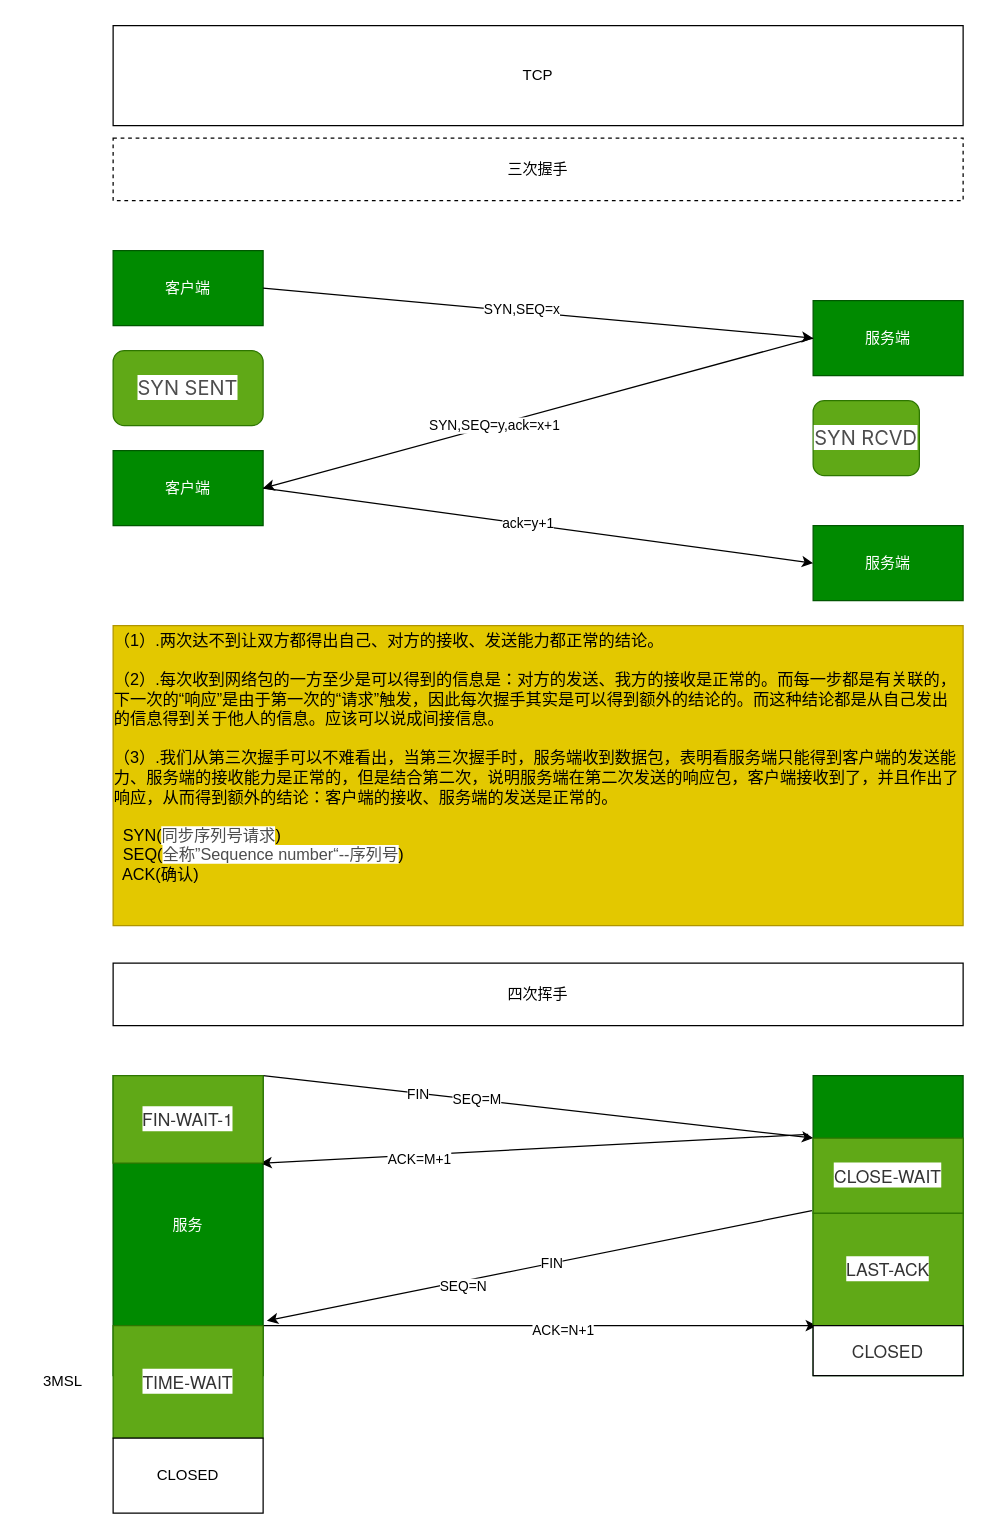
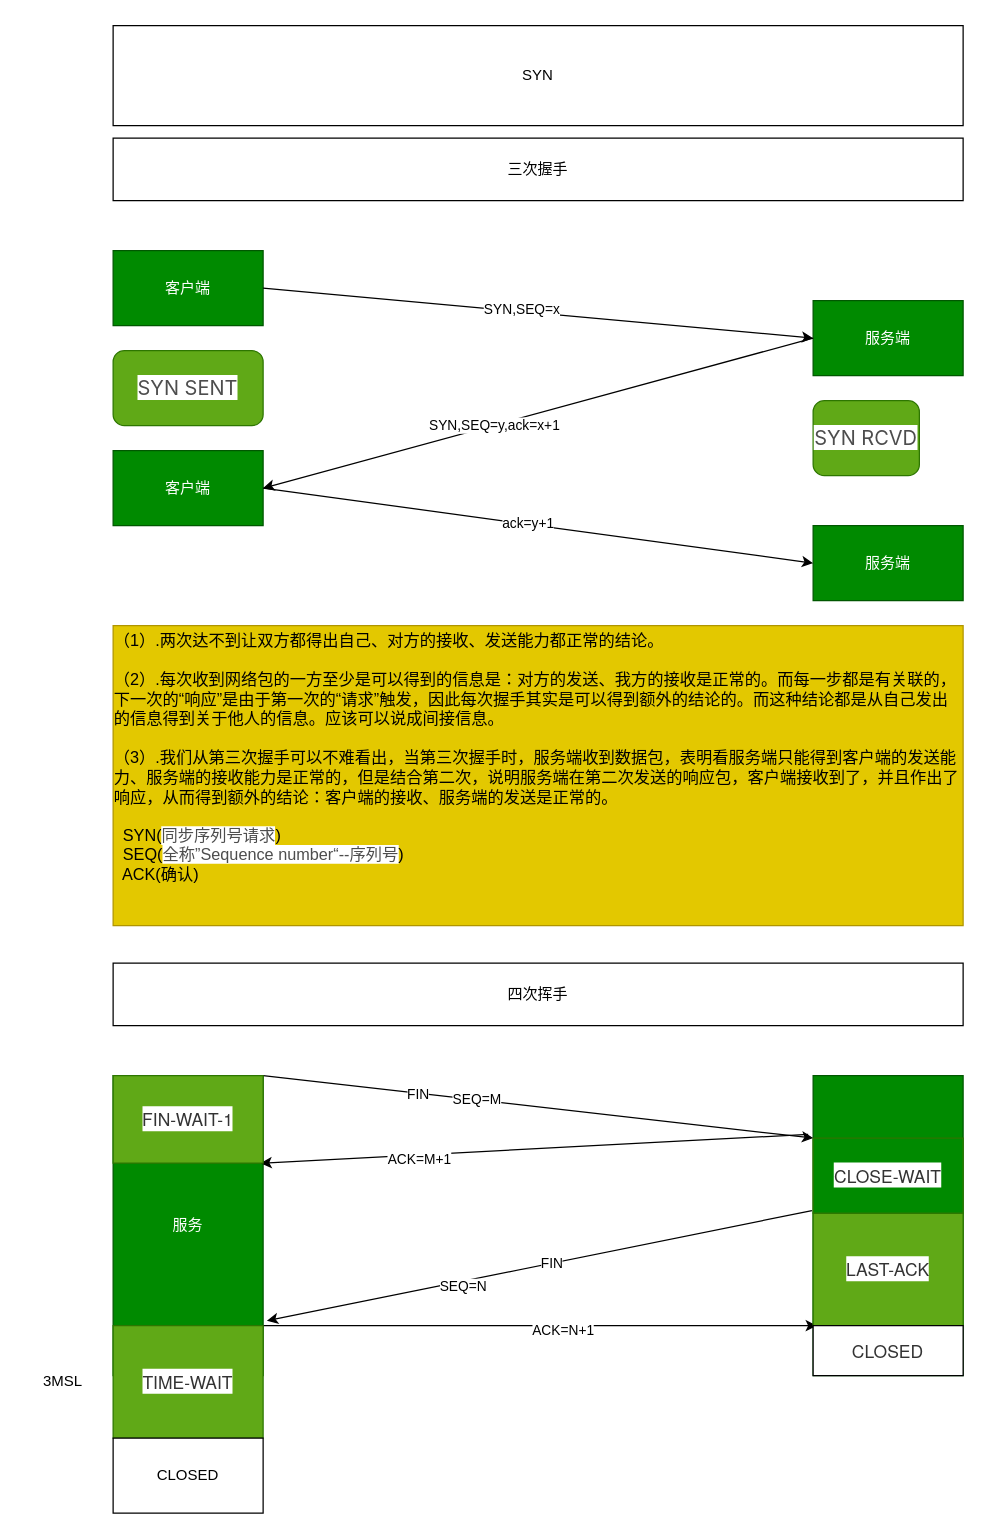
  <mxCell id="0" />
  <mxCell id="1" parent="0" />
- <mxCell id="2" value="TCP" style="rounded=0;whiteSpace=wrap;html=1;" vertex="1" parent="1"><mxGeometry x="90" y="20" width="680" height="80" as="geometry" /></mxCell>
+ <mxCell id="2" value="SYN" style="rounded=0;whiteSpace=wrap;html=1;" vertex="1" parent="1"><mxGeometry x="90" y="20" width="680" height="80" as="geometry" /></mxCell>
  <mxCell id="3" value="客户端" style="rounded=0;whiteSpace=wrap;html=1;fillColor=#008a00;fontColor=#ffffff;strokeColor=#005700;" vertex="1" parent="1"><mxGeometry x="90" y="200" width="120" height="60" as="geometry" /></mxCell>
  <mxCell id="4" value="服务端" style="rounded=0;whiteSpace=wrap;html=1;fillColor=#008a00;fontColor=#ffffff;strokeColor=#005700;" vertex="1" parent="1"><mxGeometry x="650" y="240" width="120" height="60" as="geometry" /></mxCell>
  <mxCell id="5" value="" style="endArrow=classic;html=1;rounded=0;exitX=1;exitY=0.5;exitDx=0;exitDy=0;entryX=0;entryY=0.5;entryDx=0;entryDy=0;" edge="1" parent="1" source="3" target="4"><mxGeometry width="50" height="50" relative="1" as="geometry"><mxPoint x="400" y="340" as="sourcePoint" /><mxPoint x="450" y="290" as="targetPoint" /></mxGeometry></mxCell>
  <mxCell id="6" value="SYN,SEQ=x" style="edgeLabel;html=1;align=center;verticalAlign=middle;resizable=0;points=[];" vertex="1" connectable="0" parent="5"><mxGeometry x="-0.064" y="2" relative="1" as="geometry"><mxPoint as="offset" /></mxGeometry></mxCell>
- <mxCell id="7" value="三次握手" style="rounded=0;whiteSpace=wrap;html=1;dashed=1;" vertex="1" parent="1"><mxGeometry x="90" y="110" width="680" height="50" as="geometry" /></mxCell>
+ <mxCell id="7" value="三次握手" style="rounded=0;whiteSpace=wrap;html=1;" vertex="1" parent="1"><mxGeometry x="90" y="110" width="680" height="50" as="geometry" /></mxCell>
  <mxCell id="8" value="客户端" style="rounded=0;whiteSpace=wrap;html=1;fillColor=#008a00;fontColor=#ffffff;strokeColor=#005700;" vertex="1" parent="1"><mxGeometry x="90" y="360" width="120" height="60" as="geometry" /></mxCell>
  <mxCell id="9" value="" style="endArrow=classic;html=1;rounded=0;entryX=1;entryY=0.5;entryDx=0;entryDy=0;" edge="1" parent="1" target="8"><mxGeometry width="50" height="50" relative="1" as="geometry"><mxPoint x="650" y="270" as="sourcePoint" /><mxPoint x="450" y="390" as="targetPoint" /></mxGeometry></mxCell>
  <mxCell id="10" value="SYN,SEQ=y,ack=x+1" style="edgeLabel;html=1;align=center;verticalAlign=middle;resizable=0;points=[];" vertex="1" connectable="0" parent="9"><mxGeometry x="0.164" relative="1" as="geometry"><mxPoint as="offset" /></mxGeometry></mxCell>
  <mxCell id="11" value="服务端" style="rounded=0;whiteSpace=wrap;html=1;fillColor=#008a00;fontColor=#ffffff;strokeColor=#005700;" vertex="1" parent="1"><mxGeometry x="650" y="420" width="120" height="60" as="geometry" /></mxCell>
  <mxCell id="12" value="" style="endArrow=classic;html=1;rounded=0;entryX=0;entryY=0.5;entryDx=0;entryDy=0;exitX=1;exitY=0.5;exitDx=0;exitDy=0;" edge="1" parent="1" source="8" target="11"><mxGeometry width="50" height="50" relative="1" as="geometry"><mxPoint x="210" y="330" as="sourcePoint" /><mxPoint x="450" y="390" as="targetPoint" /></mxGeometry></mxCell>
  <mxCell id="13" value="ack=y+1" style="edgeLabel;html=1;align=center;verticalAlign=middle;resizable=0;points=[];" vertex="1" connectable="0" parent="12"><mxGeometry x="-0.041" y="1" relative="1" as="geometry"><mxPoint as="offset" /></mxGeometry></mxCell>
  <mxCell id="14" value="&lt;span style=&quot;color: rgb(77, 77, 77); font-family: -apple-system, &amp;quot;SF UI Text&amp;quot;, Arial, &amp;quot;PingFang SC&amp;quot;, &amp;quot;Hiragino Sans GB&amp;quot;, &amp;quot;Microsoft YaHei&amp;quot;, &amp;quot;WenQuanYi Micro Hei&amp;quot;, sans-serif, SimHei, SimSun; font-size: 16px; text-align: justify; background-color: rgb(255, 255, 255);&quot;&gt;SYN SENT&lt;/span&gt;" style="rounded=1;whiteSpace=wrap;html=1;fillColor=#60a917;fontColor=#ffffff;strokeColor=#2D7600;" vertex="1" parent="1"><mxGeometry x="90" y="280" width="120" height="60" as="geometry" /></mxCell>
  <mxCell id="15" value="&lt;span style=&quot;color: rgb(77, 77, 77); font-family: -apple-system, &amp;quot;SF UI Text&amp;quot;, Arial, &amp;quot;PingFang SC&amp;quot;, &amp;quot;Hiragino Sans GB&amp;quot;, &amp;quot;Microsoft YaHei&amp;quot;, &amp;quot;WenQuanYi Micro Hei&amp;quot;, sans-serif, SimHei, SimSun; font-size: 16px; text-align: justify; background-color: rgb(255, 255, 255);&quot;&gt;SYN RCVD&lt;/span&gt;" style="rounded=1;whiteSpace=wrap;html=1;fillColor=#60a917;fontColor=#ffffff;strokeColor=#2D7600;" vertex="1" parent="1"><mxGeometry x="650" y="320" width="85" height="60" as="geometry" /></mxCell>
  <mxCell id="16" value="&lt;div style=&quot;text-align: left;&quot;&gt;&lt;font style=&quot;font-size: 13px;&quot;&gt;（1）.两次达不到让双方都得出自己、对方的接收、发送能力都正常的结论。&lt;/font&gt;&lt;/div&gt;&lt;div style=&quot;text-align: left;&quot;&gt;&lt;font style=&quot;font-size: 13px;&quot;&gt;&lt;br&gt;&lt;/font&gt;&lt;/div&gt;&lt;div style=&quot;text-align: left;&quot;&gt;&lt;font style=&quot;font-size: 13px;&quot;&gt;（2）.每次收到网络包的一方至少是可以得到的信息是：对方的发送、我方的接收是正常的。而每一步都是有关联的，下一次的“响应”是由于第一次的“请求”触发，因此每次握手其实是可以得到额外的结论的。而这种结论都是从自己发出的信息得到关于他人的信息。应该可以说成间接信息。&lt;/font&gt;&lt;/div&gt;&lt;div style=&quot;text-align: left;&quot;&gt;&lt;font style=&quot;font-size: 13px;&quot;&gt;&lt;br&gt;&lt;/font&gt;&lt;/div&gt;&lt;div style=&quot;text-align: left;&quot;&gt;&lt;font style=&quot;font-size: 13px;&quot;&gt;（3）.我们从第三次握手可以不难看出，当第三次握手时，服务端收到数据包，表明看服务端只能得到客户端的发送能力、服务端的接收能力是正常的，但是结合第二次，说明服务端在第二次发送的响应包，客户端接收到了，并且作出了响应，从而得到额外的结论：客户端的接收、服务端的发送是正常的。&lt;/font&gt;&lt;/div&gt;&lt;div style=&quot;text-align: left;&quot;&gt;&lt;font style=&quot;font-size: 13px;&quot;&gt;&lt;br&gt;&lt;/font&gt;&lt;/div&gt;&lt;div style=&quot;text-align: left;&quot;&gt;&lt;font style=&quot;font-size: 13px;&quot; face=&quot;Helvetica&quot;&gt;&lt;font style=&quot;&quot;&gt;&amp;nbsp; SYN(&lt;/font&gt;&lt;span style=&quot;background-color: rgb(255, 255, 255); color: rgb(77, 77, 77); text-align: justify;&quot;&gt;同步序列号请求&lt;/span&gt;&lt;span style=&quot;background-color: initial;&quot;&gt;)&lt;/span&gt;&lt;/font&gt;&lt;/div&gt;&lt;div style=&quot;text-align: left;&quot;&gt;&lt;font style=&quot;font-size: 13px;&quot; face=&quot;Helvetica&quot;&gt;&lt;span style=&quot;background-color: initial;&quot;&gt;&amp;nbsp; SEQ(&lt;/span&gt;&lt;span style=&quot;background-color: rgb(255, 255, 255); color: rgb(77, 77, 77); text-align: justify;&quot;&gt;全称”Sequence&amp;nbsp;number“--序列号&lt;/span&gt;&lt;span style=&quot;background-color: initial;&quot;&gt;)&lt;/span&gt;&lt;/font&gt;&lt;/div&gt;&lt;div style=&quot;text-align: left;&quot;&gt;&lt;span style=&quot;background-color: initial;&quot;&gt;&lt;font style=&quot;font-size: 13px;&quot; face=&quot;Helvetica&quot;&gt;&amp;nbsp; ACK(确认)&lt;/font&gt;&lt;/span&gt;&lt;/div&gt;&lt;div&gt;&lt;br&gt;&lt;/div&gt;&lt;div&gt;&lt;br&gt;&lt;/div&gt;" style="rounded=0;whiteSpace=wrap;html=1;fillColor=#e3c800;fontColor=#000000;strokeColor=#B09500;" vertex="1" parent="1"><mxGeometry x="90" y="500" width="680" height="240" as="geometry" /></mxCell>
  <mxCell id="17" value="四次挥手" style="rounded=0;whiteSpace=wrap;html=1;" vertex="1" parent="1"><mxGeometry x="90" y="770" width="680" height="50" as="geometry" /></mxCell>
  <mxCell id="18" value="服务" style="rounded=0;whiteSpace=wrap;html=1;fillColor=#008a00;fontColor=#ffffff;strokeColor=#005700;" vertex="1" parent="1"><mxGeometry x="90" y="860" width="120" height="240" as="geometry" /></mxCell>
  <mxCell id="19" value="服务" style="rounded=0;whiteSpace=wrap;html=1;fillColor=#008a00;fontColor=#ffffff;strokeColor=#005700;" vertex="1" parent="1"><mxGeometry x="650" y="860" width="120" height="240" as="geometry" /></mxCell>
  <mxCell id="20" value="" style="endArrow=classic;html=1;rounded=0;exitX=1;exitY=0;exitDx=0;exitDy=0;" edge="1" parent="1" source="18"><mxGeometry width="50" height="50" relative="1" as="geometry"><mxPoint x="400" y="1080" as="sourcePoint" /><mxPoint x="650" y="910" as="targetPoint" /></mxGeometry></mxCell>
  <mxCell id="21" value="FIN" style="edgeLabel;html=1;align=center;verticalAlign=middle;resizable=0;points=[];" vertex="1" connectable="0" parent="20"><mxGeometry x="-0.441" relative="1" as="geometry"><mxPoint as="offset" /></mxGeometry></mxCell>
  <mxCell id="22" value="SEQ=M" style="edgeLabel;html=1;align=center;verticalAlign=middle;resizable=0;points=[];" vertex="1" connectable="0" parent="20"><mxGeometry x="-0.228" y="1" relative="1" as="geometry"><mxPoint as="offset" /></mxGeometry></mxCell>
  <mxCell id="23" value="" style="endArrow=classic;html=1;rounded=0;exitX=-0.033;exitY=0.196;exitDx=0;exitDy=0;exitPerimeter=0;entryX=0.983;entryY=0.292;entryDx=0;entryDy=0;entryPerimeter=0;" edge="1" parent="1" source="19" target="18"><mxGeometry width="50" height="50" relative="1" as="geometry"><mxPoint x="400" y="980" as="sourcePoint" /><mxPoint x="450" y="930" as="targetPoint" /></mxGeometry></mxCell>
  <mxCell id="24" value="ACK=M+1" style="edgeLabel;html=1;align=center;verticalAlign=middle;resizable=0;points=[];" vertex="1" connectable="0" parent="23"><mxGeometry x="0.421" y="3" relative="1" as="geometry"><mxPoint as="offset" /></mxGeometry></mxCell>
  <mxCell id="25" value="" style="endArrow=classic;html=1;rounded=0;entryX=0;entryY=0.75;entryDx=0;entryDy=0;exitX=1;exitY=0;exitDx=0;exitDy=0;" edge="1" parent="1" source="30"><mxGeometry width="50" height="50" relative="1" as="geometry"><mxPoint x="210" y="1081.12" as="sourcePoint" /><mxPoint x="653" y="1060" as="targetPoint" /></mxGeometry></mxCell>
  <mxCell id="26" value="ACK=N+1" style="edgeLabel;html=1;align=center;verticalAlign=middle;resizable=0;points=[];" vertex="1" connectable="0" parent="25"><mxGeometry x="0.078" y="-3" relative="1" as="geometry"><mxPoint as="offset" /></mxGeometry></mxCell>
  <mxCell id="27" value="" style="endArrow=classic;html=1;rounded=0;exitX=-0.008;exitY=0.45;exitDx=0;exitDy=0;exitPerimeter=0;entryX=1.025;entryY=0.817;entryDx=0;entryDy=0;entryPerimeter=0;" edge="1" parent="1" source="19" target="18"><mxGeometry width="50" height="50" relative="1" as="geometry"><mxPoint x="640" y="990" as="sourcePoint" /><mxPoint x="220" y="1010" as="targetPoint" /></mxGeometry></mxCell>
  <mxCell id="28" value="FIN" style="edgeLabel;html=1;align=center;verticalAlign=middle;resizable=0;points=[];" vertex="1" connectable="0" parent="27"><mxGeometry x="-0.042" y="-1" relative="1" as="geometry"><mxPoint as="offset" /></mxGeometry></mxCell>
  <mxCell id="29" value="SEQ=N" style="edgeLabel;html=1;align=center;verticalAlign=middle;resizable=0;points=[];" vertex="1" connectable="0" parent="27"><mxGeometry x="0.288" y="4" relative="1" as="geometry"><mxPoint as="offset" /></mxGeometry></mxCell>
  <mxCell id="30" value="&lt;span style=&quot;color: rgb(51, 51, 51); font-family: &amp;quot;pingfang SC&amp;quot;, &amp;quot;helvetica neue&amp;quot;, arial, &amp;quot;hiragino sans gb&amp;quot;, &amp;quot;microsoft yahei ui&amp;quot;, &amp;quot;microsoft yahei&amp;quot;, simsun, sans-serif; font-size: 14px; text-align: start; white-space-collapse: preserve; background-color: rgb(255, 255, 255);&quot;&gt;TIME-WAIT&lt;/span&gt;" style="rounded=0;whiteSpace=wrap;html=1;fillColor=#60a917;fontColor=#ffffff;strokeColor=#2D7600;" vertex="1" parent="1"><mxGeometry x="90" y="1060" width="120" height="90" as="geometry" /></mxCell>
  <mxCell id="31" value="&lt;span style=&quot;color: rgb(51, 51, 51); font-family: &amp;quot;pingfang SC&amp;quot;, &amp;quot;helvetica neue&amp;quot;, arial, &amp;quot;hiragino sans gb&amp;quot;, &amp;quot;microsoft yahei ui&amp;quot;, &amp;quot;microsoft yahei&amp;quot;, simsun, sans-serif; font-size: 14px; text-align: start; white-space-collapse: preserve; background-color: rgb(255, 255, 255);&quot;&gt;FIN-WAIT-1&lt;/span&gt;" style="rounded=0;whiteSpace=wrap;html=1;fillColor=#60a917;fontColor=#ffffff;strokeColor=#2D7600;" vertex="1" parent="1"><mxGeometry x="90" y="860" width="120" height="70" as="geometry" /></mxCell>
  <mxCell id="32" value="&lt;span style=&quot;color: rgb(51, 51, 51); font-family: &amp;quot;pingfang SC&amp;quot;, &amp;quot;helvetica neue&amp;quot;, arial, &amp;quot;hiragino sans gb&amp;quot;, &amp;quot;microsoft yahei ui&amp;quot;, &amp;quot;microsoft yahei&amp;quot;, simsun, sans-serif; font-size: 14px; text-align: start; white-space-collapse: preserve; background-color: rgb(255, 255, 255);&quot;&gt;LAST-ACK&lt;/span&gt;" style="rounded=0;whiteSpace=wrap;html=1;fillColor=#60a917;fontColor=#ffffff;strokeColor=#2D7600;" vertex="1" parent="1"><mxGeometry x="650" y="970" width="120" height="90" as="geometry" /></mxCell>
- <mxCell id="33" value="&lt;span style=&quot;color: rgb(51, 51, 51); font-family: &amp;quot;pingfang SC&amp;quot;, &amp;quot;helvetica neue&amp;quot;, arial, &amp;quot;hiragino sans gb&amp;quot;, &amp;quot;microsoft yahei ui&amp;quot;, &amp;quot;microsoft yahei&amp;quot;, simsun, sans-serif; font-size: 14px; text-align: start; white-space-collapse: preserve; background-color: rgb(255, 255, 255);&quot;&gt;CLOSE-WAIT&lt;/span&gt;" style="rounded=0;whiteSpace=wrap;html=1;fillColor=#60a917;fontColor=#ffffff;strokeColor=#2D7600;" vertex="1" parent="1"><mxGeometry x="650" y="910" width="120" height="60" as="geometry" /></mxCell>
+ <mxCell id="33" value="&lt;span style=&quot;color: rgb(51, 51, 51); font-family: &amp;quot;pingfang SC&amp;quot;, &amp;quot;helvetica neue&amp;quot;, arial, &amp;quot;hiragino sans gb&amp;quot;, &amp;quot;microsoft yahei ui&amp;quot;, &amp;quot;microsoft yahei&amp;quot;, simsun, sans-serif; font-size: 14px; text-align: start; white-space-collapse: preserve; background-color: rgb(255, 255, 255);&quot;&gt;CLOSE-WAIT&lt;/span&gt;" style="rounded=0;whiteSpace=wrap;html=1;fillColor=#008a00;fontColor=#ffffff;strokeColor=#2D7600;" vertex="1" parent="1"><mxGeometry x="650" y="910" width="120" height="60" as="geometry" /></mxCell>
  <mxCell id="34" value="&lt;span style=&quot;color: rgb(51, 51, 51); font-family: &amp;quot;pingfang SC&amp;quot;, &amp;quot;helvetica neue&amp;quot;, arial, &amp;quot;hiragino sans gb&amp;quot;, &amp;quot;microsoft yahei ui&amp;quot;, &amp;quot;microsoft yahei&amp;quot;, simsun, sans-serif; font-size: 14px; text-align: start; white-space-collapse: preserve; background-color: rgb(255, 255, 255);&quot;&gt;CLOSED&lt;/span&gt;" style="rounded=0;whiteSpace=wrap;html=1;" vertex="1" parent="1"><mxGeometry x="650" y="1060" width="120" height="40" as="geometry" /></mxCell>
  <mxCell id="35" value="3MSL" style="text;html=1;align=center;verticalAlign=middle;whiteSpace=wrap;rounded=0;" vertex="1" parent="1"><mxGeometry x="20" y="1090" width="60" height="30" as="geometry" /></mxCell>
  <mxCell id="36" value="CLOSED" style="rounded=0;whiteSpace=wrap;html=1;" vertex="1" parent="1"><mxGeometry x="90" y="1150" width="120" height="60" as="geometry" /></mxCell>
